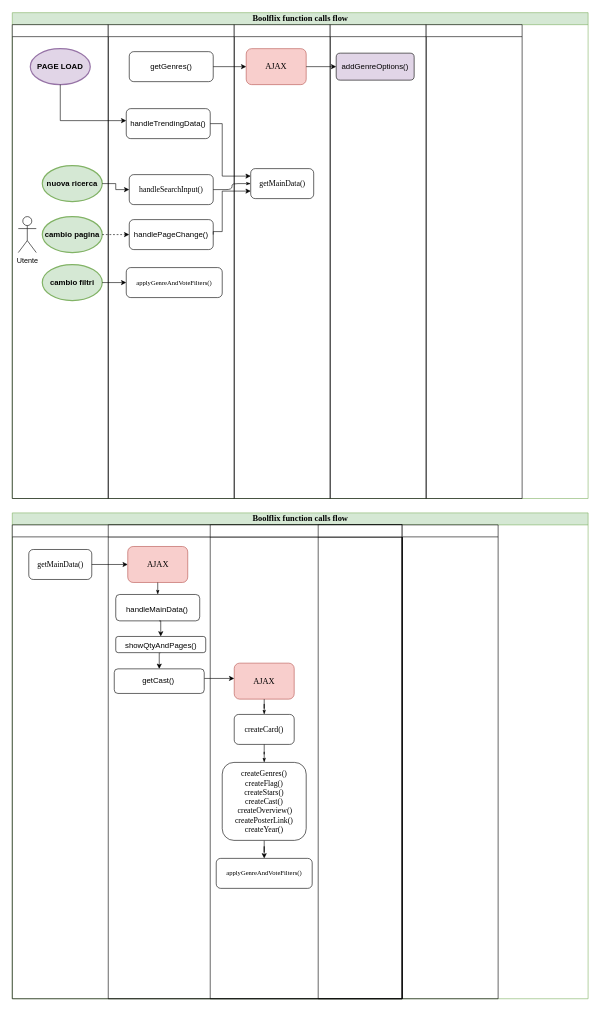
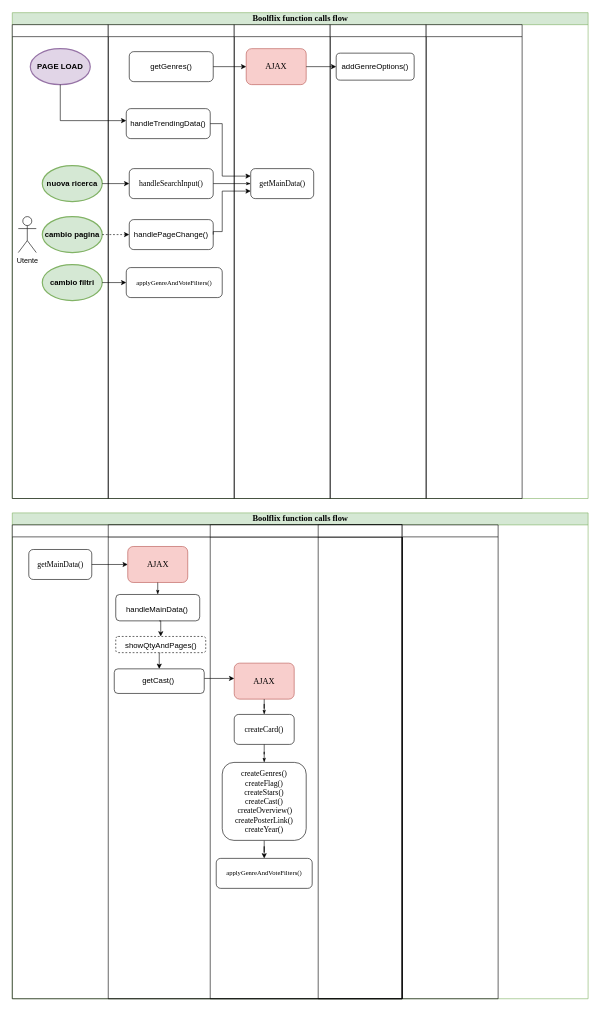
  <mxCell id="0" />
  <mxCell id="1" parent="0" />
  <mxCell id="2" value="&lt;font style=&quot;font-size: 14px&quot;&gt;Boolflix function calls flow&lt;/font&gt;" style="swimlane;html=1;childLayout=stackLayout;startSize=20;rounded=0;shadow=0;labelBackgroundColor=none;strokeWidth=1;fontFamily=Verdana;fontSize=8;align=center;fillColor=#d5e8d4;strokeColor=#82b366;" parent="1" vertex="1"><mxGeometry x="20" y="20" width="960" height="810" as="geometry"><mxRectangle x="70" y="40" width="50" height="20" as="alternateBounds" /></mxGeometry></mxCell>
  <mxCell id="3" value="" style="swimlane;html=1;startSize=20;" parent="2" vertex="1"><mxGeometry y="20" width="160" height="790" as="geometry"><mxRectangle y="20" width="30" height="730" as="alternateBounds" /></mxGeometry></mxCell>
  <mxCell id="4" value="&lt;b&gt;&lt;font style=&quot;font-size: 13px&quot;&gt;PAGE LOAD&lt;/font&gt;&lt;/b&gt;" style="strokeWidth=2;html=1;shape=mxgraph.flowchart.start_1;whiteSpace=wrap;fillColor=#e1d5e7;strokeColor=#9673a6;" vertex="1" parent="3"><mxGeometry x="30" y="40" width="100" height="60" as="geometry" /></mxCell>
  <mxCell id="5" value="&lt;b&gt;&lt;font style=&quot;font-size: 13px&quot;&gt;nuova ricerca&lt;/font&gt;&lt;/b&gt;" style="strokeWidth=2;html=1;shape=mxgraph.flowchart.start_1;whiteSpace=wrap;fillColor=#d5e8d4;strokeColor=#82b366;" vertex="1" parent="3"><mxGeometry x="50" y="235" width="100" height="60" as="geometry" /></mxCell>
  <mxCell id="6" value="&lt;b&gt;&lt;font style=&quot;font-size: 13px&quot;&gt;cambio pagina&lt;/font&gt;&lt;/b&gt;" style="strokeWidth=2;html=1;shape=mxgraph.flowchart.start_1;whiteSpace=wrap;fillColor=#d5e8d4;strokeColor=#82b366;" vertex="1" parent="3"><mxGeometry x="50" y="320" width="100" height="60" as="geometry" /></mxCell>
  <mxCell id="7" value="&lt;b&gt;&lt;font style=&quot;font-size: 13px&quot;&gt;cambio filtri&lt;/font&gt;&lt;/b&gt;" style="strokeWidth=2;html=1;shape=mxgraph.flowchart.start_1;whiteSpace=wrap;fillColor=#d5e8d4;strokeColor=#82b366;" vertex="1" parent="3"><mxGeometry x="50" y="400" width="100" height="60" as="geometry" /></mxCell>
  <mxCell id="8" value="Utente" style="shape=umlActor;verticalLabelPosition=bottom;labelBackgroundColor=#ffffff;verticalAlign=top;html=1;outlineConnect=0;fillColor=#FFFFFF;" vertex="1" parent="3"><mxGeometry x="10" y="320" width="30" height="60" as="geometry" /></mxCell>
  <mxCell id="9" value="" style="swimlane;html=1;startSize=20;" parent="2" vertex="1"><mxGeometry x="160" y="20" width="210" height="790" as="geometry"><mxRectangle x="160" y="20" width="30" height="730" as="alternateBounds" /></mxGeometry></mxCell>
  <mxCell id="10" value="&lt;font style=&quot;font-size: 13px&quot;&gt;handleTrendingData()&lt;/font&gt;" style="rounded=1;whiteSpace=wrap;html=1;" vertex="1" parent="9"><mxGeometry x="30" y="140" width="140" height="50" as="geometry" /></mxCell>
- <mxCell id="11" value="&lt;font style=&quot;font-size: 13px&quot;&gt;handleSearchInput()&lt;/font&gt;" style="rounded=1;whiteSpace=wrap;html=1;shadow=0;labelBackgroundColor=none;strokeWidth=1;fontFamily=Verdana;fontSize=8;align=center;" parent="9" vertex="1"><mxGeometry x="35" y="250" width="140" height="50" as="geometry" /></mxCell>
+ <mxCell id="11" value="&lt;font style=&quot;font-size: 13px&quot;&gt;handleSearchInput()&lt;/font&gt;" style="rounded=1;whiteSpace=wrap;html=1;shadow=0;labelBackgroundColor=none;strokeWidth=1;fontFamily=Verdana;fontSize=8;align=center;" parent="9" vertex="1"><mxGeometry x="35" y="240" width="140" height="50" as="geometry" /></mxCell>
  <mxCell id="12" value="&lt;font style=&quot;font-size: 13px&quot;&gt;handlePageChange()&lt;/font&gt;" style="rounded=1;whiteSpace=wrap;html=1;fillColor=#FFFFFF;" vertex="1" parent="9"><mxGeometry x="35" y="325" width="140" height="50" as="geometry" /></mxCell>
  <mxCell id="13" value="&lt;font style=&quot;font-size: 11px&quot;&gt;applyGenreAndVoteFilters()&lt;/font&gt;" style="rounded=1;whiteSpace=wrap;html=1;shadow=0;labelBackgroundColor=none;strokeWidth=1;fontFamily=Verdana;fontSize=8;align=center;" vertex="1" parent="9"><mxGeometry x="30" y="405" width="160" height="50" as="geometry" /></mxCell>
  <mxCell id="14" value="&lt;font style=&quot;font-size: 13px&quot;&gt;getGenres()&lt;/font&gt;" style="rounded=1;whiteSpace=wrap;html=1;" parent="9" vertex="1"><mxGeometry x="35" y="45" width="140" height="50" as="geometry" /></mxCell>
  <mxCell id="15" value="" style="swimlane;html=1;startSize=20;" parent="2" vertex="1"><mxGeometry x="370" y="20" width="160" height="790" as="geometry" /></mxCell>
  <mxCell id="16" value="&lt;font style=&quot;font-size: 13px&quot;&gt;getMainData()&lt;/font&gt;" style="rounded=1;whiteSpace=wrap;html=1;shadow=0;labelBackgroundColor=none;strokeWidth=1;fontFamily=Verdana;fontSize=8;align=center;" parent="15" vertex="1"><mxGeometry x="27.5" y="240" width="105" height="50" as="geometry" /></mxCell>
  <mxCell id="17" value="&lt;font style=&quot;font-size: 14px&quot;&gt;AJAX&lt;/font&gt;" style="rounded=1;whiteSpace=wrap;html=1;shadow=0;labelBackgroundColor=none;strokeWidth=1;fontFamily=Verdana;fontSize=8;align=center;fillColor=#f8cecc;strokeColor=#b85450;" parent="15" vertex="1"><mxGeometry x="20" y="40" width="100" height="60" as="geometry" /></mxCell>
  <mxCell id="18" value="" style="swimlane;html=1;startSize=20;" parent="2" vertex="1"><mxGeometry x="530" y="20" width="160" height="790" as="geometry" /></mxCell>
- <mxCell id="19" value="&lt;font style=&quot;font-size: 13px&quot;&gt;addGenreOptions()&lt;/font&gt;" style="rounded=1;whiteSpace=wrap;html=1;fillColor=#e1d5e7;" vertex="1" parent="18"><mxGeometry x="10" y="47.5" width="130" height="45" as="geometry" /></mxCell>
+ <mxCell id="19" value="&lt;font style=&quot;font-size: 13px&quot;&gt;addGenreOptions()&lt;/font&gt;" style="rounded=1;whiteSpace=wrap;html=1;" vertex="1" parent="18"><mxGeometry x="10" y="47.5" width="130" height="45" as="geometry" /></mxCell>
  <mxCell id="20" value="" style="swimlane;html=1;startSize=20;" parent="2" vertex="1"><mxGeometry x="690" y="20" width="160" height="790" as="geometry"><mxRectangle x="640" y="20" width="30" height="790" as="alternateBounds" /></mxGeometry></mxCell>
  <mxCell id="21" style="edgeStyle=orthogonalEdgeStyle;rounded=1;html=1;labelBackgroundColor=none;startArrow=none;startFill=0;startSize=5;endArrow=classicThin;endFill=1;endSize=5;jettySize=auto;orthogonalLoop=1;strokeWidth=1;fontFamily=Verdana;fontSize=8" parent="2" source="11" target="16" edge="1"><mxGeometry relative="1" as="geometry" /></mxCell>
  <mxCell id="22" style="edgeStyle=orthogonalEdgeStyle;rounded=0;orthogonalLoop=1;jettySize=auto;html=1;exitX=1;exitY=0.5;exitDx=0;exitDy=0;entryX=0;entryY=0.25;entryDx=0;entryDy=0;" edge="1" parent="2" source="10" target="16"><mxGeometry relative="1" as="geometry"><Array as="points"><mxPoint x="350" y="185" /><mxPoint x="350" y="273" /></Array></mxGeometry></mxCell>
  <mxCell id="23" value="" style="edgeStyle=orthogonalEdgeStyle;rounded=0;orthogonalLoop=1;jettySize=auto;html=1;entryX=0;entryY=0.75;entryDx=0;entryDy=0;exitX=1;exitY=0.5;exitDx=0;exitDy=0;" edge="1" parent="2" source="12" target="16"><mxGeometry relative="1" as="geometry"><mxPoint x="230" y="365" as="targetPoint" /><Array as="points"><mxPoint x="335" y="365" /><mxPoint x="350" y="365" /><mxPoint x="350" y="298" /></Array></mxGeometry></mxCell>
  <mxCell id="24" value="" style="edgeStyle=orthogonalEdgeStyle;rounded=0;orthogonalLoop=1;jettySize=auto;html=1;" edge="1" parent="2" source="4" target="10"><mxGeometry relative="1" as="geometry"><Array as="points"><mxPoint x="80" y="180" /></Array></mxGeometry></mxCell>
  <mxCell id="25" value="" style="edgeStyle=orthogonalEdgeStyle;rounded=0;orthogonalLoop=1;jettySize=auto;html=1;" edge="1" parent="2" source="5" target="11"><mxGeometry relative="1" as="geometry" /></mxCell>
  <mxCell id="26" value="" style="edgeStyle=orthogonalEdgeStyle;rounded=0;orthogonalLoop=1;jettySize=auto;html=1;dashed=1;" edge="1" parent="2" source="6" target="12"><mxGeometry relative="1" as="geometry" /></mxCell>
  <mxCell id="27" value="" style="edgeStyle=orthogonalEdgeStyle;rounded=0;orthogonalLoop=1;jettySize=auto;html=1;" edge="1" parent="2" source="7" target="13"><mxGeometry relative="1" as="geometry" /></mxCell>
  <mxCell id="28" style="edgeStyle=orthogonalEdgeStyle;rounded=0;orthogonalLoop=1;jettySize=auto;html=1;entryX=0;entryY=0.5;entryDx=0;entryDy=0;" edge="1" parent="2" source="14" target="17"><mxGeometry relative="1" as="geometry" /></mxCell>
  <mxCell id="29" style="edgeStyle=orthogonalEdgeStyle;rounded=0;orthogonalLoop=1;jettySize=auto;html=1;exitX=1;exitY=0.5;exitDx=0;exitDy=0;entryX=0;entryY=0.5;entryDx=0;entryDy=0;" edge="1" parent="2" source="17" target="19"><mxGeometry relative="1" as="geometry" /></mxCell>
  <mxCell id="30" value="&lt;font style=&quot;font-size: 14px&quot;&gt;Boolflix function calls flow&lt;/font&gt;" style="swimlane;html=1;childLayout=stackLayout;startSize=20;rounded=0;shadow=0;labelBackgroundColor=none;strokeWidth=1;fontFamily=Verdana;fontSize=8;align=center;fillColor=#d5e8d4;strokeColor=#82b366;" vertex="1" parent="1"><mxGeometry x="20" y="854" width="960" height="810" as="geometry"><mxRectangle x="70" y="40" width="50" height="20" as="alternateBounds" /></mxGeometry></mxCell>
  <mxCell id="31" value="" style="swimlane;html=1;startSize=20;" vertex="1" parent="30"><mxGeometry y="20" width="650" height="790" as="geometry"><mxRectangle y="20" width="30" height="730" as="alternateBounds" /></mxGeometry></mxCell>
  <mxCell id="32" value="" style="swimlane;html=1;startSize=20;" vertex="1" parent="31"><mxGeometry x="160" width="490" height="790" as="geometry"><mxRectangle x="160" y="20" width="30" height="730" as="alternateBounds" /></mxGeometry></mxCell>
  <mxCell id="33" value="" style="swimlane;html=1;startSize=20;" vertex="1" parent="32"><mxGeometry x="170" width="320" height="790" as="geometry" /></mxCell>
  <mxCell id="34" value="&lt;span style=&quot;font-size: 14px ; white-space: normal&quot;&gt;AJAX&lt;/span&gt;" style="rounded=1;whiteSpace=wrap;html=1;shadow=0;labelBackgroundColor=none;strokeWidth=1;fontFamily=Verdana;fontSize=8;align=center;fillColor=#f8cecc;strokeColor=#b85450;" vertex="1" parent="33"><mxGeometry x="40" y="230.5" width="100" height="60" as="geometry" /></mxCell>
  <mxCell id="35" value="&lt;font style=&quot;font-size: 13px&quot;&gt;createCard()&lt;/font&gt;" style="rounded=1;whiteSpace=wrap;html=1;shadow=0;labelBackgroundColor=none;strokeWidth=1;fontFamily=Verdana;fontSize=8;align=center;" vertex="1" parent="33"><mxGeometry x="40" y="316" width="100" height="50" as="geometry" /></mxCell>
  <mxCell id="36" style="edgeStyle=orthogonalEdgeStyle;rounded=1;html=1;labelBackgroundColor=none;startArrow=none;startFill=0;startSize=5;endArrow=classicThin;endFill=1;endSize=5;jettySize=auto;orthogonalLoop=1;strokeWidth=1;fontFamily=Verdana;fontSize=8;exitX=0.5;exitY=1;exitDx=0;exitDy=0;" edge="1" parent="33" source="34" target="35"><mxGeometry relative="1" as="geometry"><mxPoint x="120" y="271" as="sourcePoint" /></mxGeometry></mxCell>
  <mxCell id="37" style="edgeStyle=orthogonalEdgeStyle;rounded=0;orthogonalLoop=1;jettySize=auto;html=1;entryX=0.5;entryY=0;entryDx=0;entryDy=0;" edge="1" parent="33" source="38" target="40"><mxGeometry relative="1" as="geometry" /></mxCell>
  <mxCell id="38" value="&lt;div style=&quot;font-size: 13px&quot;&gt;&lt;font style=&quot;font-size: 13px&quot;&gt;createGenres()&lt;/font&gt;&lt;/div&gt;&lt;div style=&quot;font-size: 13px&quot;&gt;&lt;span&gt;&lt;font style=&quot;font-size: 13px&quot;&gt;createFlag()&lt;/font&gt;&lt;/span&gt;&lt;/div&gt;&lt;div style=&quot;font-size: 13px&quot;&gt;&lt;span&gt;&lt;font style=&quot;font-size: 13px&quot;&gt;createStars()&lt;/font&gt;&lt;/span&gt;&lt;/div&gt;&lt;div style=&quot;font-size: 13px&quot;&gt;&lt;font style=&quot;font-size: 13px&quot;&gt;createCast(&lt;span&gt;)&lt;/span&gt;&lt;/font&gt;&lt;/div&gt;&lt;div style=&quot;font-size: 13px&quot;&gt;&lt;font style=&quot;font-size: 13px&quot;&gt;&amp;nbsp;createOverview()&lt;/font&gt;&lt;/div&gt;&lt;div style=&quot;font-size: 13px&quot;&gt;&lt;font style=&quot;font-size: 13px&quot;&gt;createPosterLink()&lt;/font&gt;&lt;/div&gt;&lt;div&gt;&lt;font&gt;&lt;span style=&quot;font-size: 13px&quot;&gt;createYear()&lt;/span&gt;&lt;br&gt;&lt;/font&gt;&lt;/div&gt;" style="rounded=1;whiteSpace=wrap;html=1;shadow=0;labelBackgroundColor=none;strokeWidth=1;fontFamily=Verdana;fontSize=8;align=center;" vertex="1" parent="33"><mxGeometry x="20" y="396" width="140" height="130" as="geometry" /></mxCell>
  <mxCell id="39" style="edgeStyle=orthogonalEdgeStyle;rounded=1;html=1;labelBackgroundColor=none;startArrow=none;startFill=0;startSize=5;endArrow=classicThin;endFill=1;endSize=5;jettySize=auto;orthogonalLoop=1;strokeWidth=1;fontFamily=Verdana;fontSize=8" edge="1" parent="33" source="35" target="38"><mxGeometry relative="1" as="geometry" /></mxCell>
  <mxCell id="40" value="&lt;font style=&quot;font-size: 11px&quot;&gt;applyGenreAndVoteFilters()&lt;/font&gt;" style="rounded=1;whiteSpace=wrap;html=1;shadow=0;labelBackgroundColor=none;strokeWidth=1;fontFamily=Verdana;fontSize=8;align=center;" vertex="1" parent="33"><mxGeometry x="10" y="556" width="160" height="50" as="geometry" /></mxCell>
  <mxCell id="41" value="" style="swimlane;html=1;startSize=20;" vertex="1" parent="33"><mxGeometry x="180" width="140" height="790" as="geometry" /></mxCell>
  <mxCell id="42" value="&lt;font style=&quot;font-size: 14px&quot;&gt;AJAX&lt;/font&gt;" style="rounded=1;whiteSpace=wrap;html=1;shadow=0;labelBackgroundColor=none;strokeWidth=1;fontFamily=Verdana;fontSize=8;align=center;fillColor=#f8cecc;strokeColor=#b85450;" vertex="1" parent="32"><mxGeometry x="32.5" y="36" width="100" height="60" as="geometry" /></mxCell>
  <mxCell id="43" style="edgeStyle=orthogonalEdgeStyle;rounded=1;html=1;labelBackgroundColor=none;startArrow=none;startFill=0;startSize=5;endArrow=classicThin;endFill=1;endSize=5;jettySize=auto;orthogonalLoop=1;strokeWidth=1;fontFamily=Verdana;fontSize=8;exitX=0.5;exitY=1;exitDx=0;exitDy=0;entryX=0.5;entryY=0;entryDx=0;entryDy=0;" edge="1" parent="32" source="42" target="44"><mxGeometry relative="1" as="geometry"><mxPoint x="280" y="71" as="sourcePoint" /></mxGeometry></mxCell>
  <mxCell id="44" value="" style="rounded=1;whiteSpace=wrap;html=1;shadow=0;labelBackgroundColor=none;strokeWidth=1;fontFamily=Verdana;fontSize=8;align=center;" vertex="1" parent="32"><mxGeometry x="12.5" y="116" width="140" height="44" as="geometry" /></mxCell>
  <mxCell id="45" style="edgeStyle=orthogonalEdgeStyle;rounded=0;orthogonalLoop=1;jettySize=auto;html=1;exitX=0.5;exitY=1;exitDx=0;exitDy=0;entryX=0.5;entryY=0;entryDx=0;entryDy=0;" edge="1" parent="32" source="46" target="51"><mxGeometry relative="1" as="geometry" /></mxCell>
  <mxCell id="46" value="&lt;font style=&quot;font-size: 13px&quot;&gt;handleMainData()&lt;/font&gt;" style="text;html=1;" vertex="1" parent="32"><mxGeometry x="27.5" y="126" width="115" height="34" as="geometry" /></mxCell>
  <mxCell id="47" value="" style="edgeStyle=orthogonalEdgeStyle;rounded=0;orthogonalLoop=1;jettySize=auto;html=1;" edge="1" parent="32" source="48" target="34"><mxGeometry relative="1" as="geometry"><Array as="points"><mxPoint x="170" y="256" /><mxPoint x="170" y="256" /></Array></mxGeometry></mxCell>
  <mxCell id="48" value="" style="rounded=1;whiteSpace=wrap;html=1;shadow=0;labelBackgroundColor=none;strokeWidth=1;fontFamily=Verdana;fontSize=8;align=center;" vertex="1" parent="32"><mxGeometry x="10" y="240" width="150" height="41" as="geometry" /></mxCell>
  <mxCell id="49" value="&lt;font style=&quot;font-size: 13px&quot;&gt;getCast()&lt;/font&gt;" style="text;html=1;" vertex="1" parent="32"><mxGeometry x="55" y="245" width="97.5" height="31" as="geometry" /></mxCell>
  <mxCell id="50" style="edgeStyle=orthogonalEdgeStyle;rounded=0;orthogonalLoop=1;jettySize=auto;html=1;exitX=0.5;exitY=1;exitDx=0;exitDy=0;entryX=0.5;entryY=0;entryDx=0;entryDy=0;" edge="1" parent="32" source="51" target="48"><mxGeometry relative="1" as="geometry" /></mxCell>
- <mxCell id="51" value="&lt;span style=&quot;font-family: &amp;#34;helvetica&amp;#34; ; font-size: 13px ; text-align: left&quot;&gt;showQtyAndPages()&lt;/span&gt;" style="rounded=1;whiteSpace=wrap;html=1;shadow=0;labelBackgroundColor=none;strokeWidth=1;fontFamily=Verdana;fontSize=8;align=center;" vertex="1" parent="32"><mxGeometry x="12.5" y="186" width="150" height="27" as="geometry" /></mxCell>
+ <mxCell id="51" value="&lt;span style=&quot;font-family: &amp;#34;helvetica&amp;#34; ; font-size: 13px ; text-align: left&quot;&gt;showQtyAndPages()&lt;/span&gt;" style="rounded=1;whiteSpace=wrap;html=1;shadow=0;labelBackgroundColor=none;strokeWidth=1;fontFamily=Verdana;fontSize=8;align=center;dashed=1;" vertex="1" parent="32"><mxGeometry x="12.5" y="186" width="150" height="27" as="geometry" /></mxCell>
  <mxCell id="52" value="&lt;font style=&quot;font-size: 13px&quot;&gt;getMainData()&lt;/font&gt;" style="rounded=1;whiteSpace=wrap;html=1;shadow=0;labelBackgroundColor=none;strokeWidth=1;fontFamily=Verdana;fontSize=8;align=center;" vertex="1" parent="31"><mxGeometry x="27.5" y="41" width="105" height="50" as="geometry" /></mxCell>
  <mxCell id="53" style="edgeStyle=orthogonalEdgeStyle;rounded=0;orthogonalLoop=1;jettySize=auto;html=1;entryX=0;entryY=0.5;entryDx=0;entryDy=0;" edge="1" parent="31" source="52" target="42"><mxGeometry relative="1" as="geometry" /></mxCell>
  <mxCell id="54" value="" style="swimlane;html=1;startSize=20;" vertex="1" parent="30"><mxGeometry x="650" y="20" width="160" height="790" as="geometry"><mxRectangle x="640" y="20" width="30" height="790" as="alternateBounds" /></mxGeometry></mxCell>
